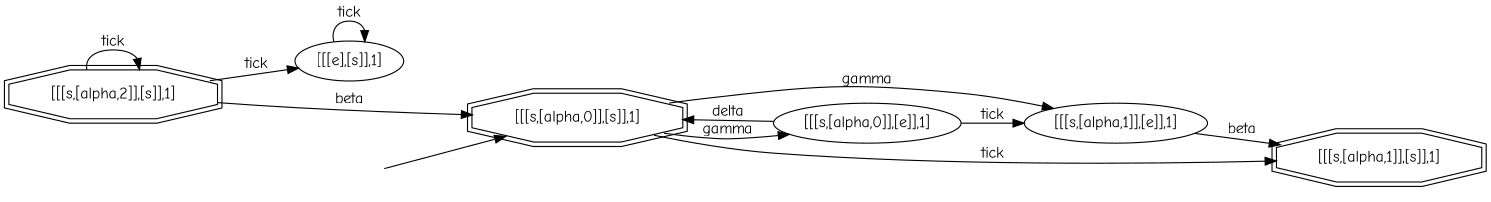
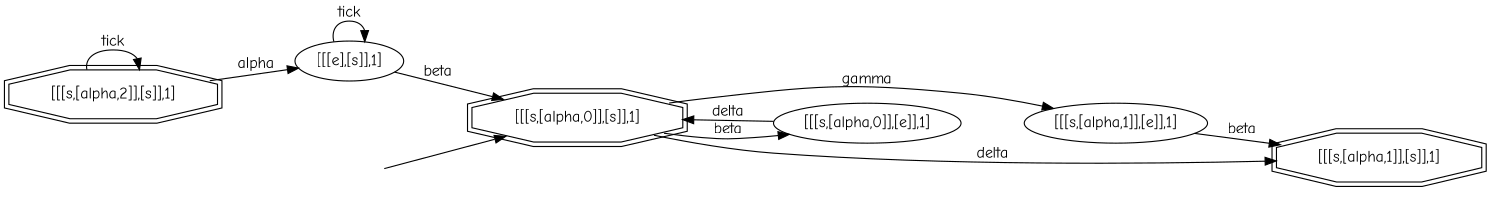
  digraph {
    fontname="Comic Neue"
    rankdir=LR
    node [fontname="Comic Neue"]
    edge [fontname="Comic Neue"]
    "[[[e],[s]],1]"
    "[[[s,[alpha,0]],[s]],1]" [shape=doubleoctagon]
    "[[[s,[alpha,0]],[e]],1]"
    "[[[s,[alpha,1]],[s]],1]" [shape=doubleoctagon]
    "[[[s,[alpha,1]],[e]],1]"
    "[[[s,[alpha,2]],[s]],1]" [shape=doubleoctagon]
    START [color=white fontcolor=white]
    "[[[e],[s]],1]" -> "[[[e],[s]],1]" [label=tick]
-   "[[[s,[alpha,2]],[s]],1]" -> "[[[s,[alpha,0]],[s]],1]" [label=beta]
-   "[[[s,[alpha,0]],[s]],1]" -> "[[[s,[alpha,0]],[e]],1]" [label=gamma]
-   "[[[s,[alpha,0]],[s]],1]" -> "[[[s,[alpha,1]],[s]],1]" [label=tick]
+   "[[[e],[s]],1]" -> "[[[s,[alpha,0]],[s]],1]" [label=beta]
+   "[[[s,[alpha,0]],[s]],1]" -> "[[[s,[alpha,0]],[e]],1]" [label=beta]
+   "[[[s,[alpha,0]],[s]],1]" -> "[[[s,[alpha,1]],[s]],1]" [label=delta]
    "[[[s,[alpha,0]],[s]],1]" -> "[[[s,[alpha,1]],[e]],1]" [label=gamma]
    "[[[s,[alpha,0]],[e]],1]" -> "[[[s,[alpha,0]],[s]],1]" [label=delta]
-   "[[[s,[alpha,0]],[e]],1]" -> "[[[s,[alpha,1]],[e]],1]" [label=tick]
    "[[[s,[alpha,1]],[e]],1]" -> "[[[s,[alpha,1]],[s]],1]" [label=beta]
-   "[[[s,[alpha,2]],[s]],1]" -> "[[[e],[s]],1]" [label=tick]
+   "[[[s,[alpha,2]],[s]],1]" -> "[[[e],[s]],1]" [label=alpha]
    "[[[s,[alpha,2]],[s]],1]" -> "[[[s,[alpha,2]],[s]],1]" [label=tick]
    START -> "[[[s,[alpha,0]],[s]],1]"
  }
